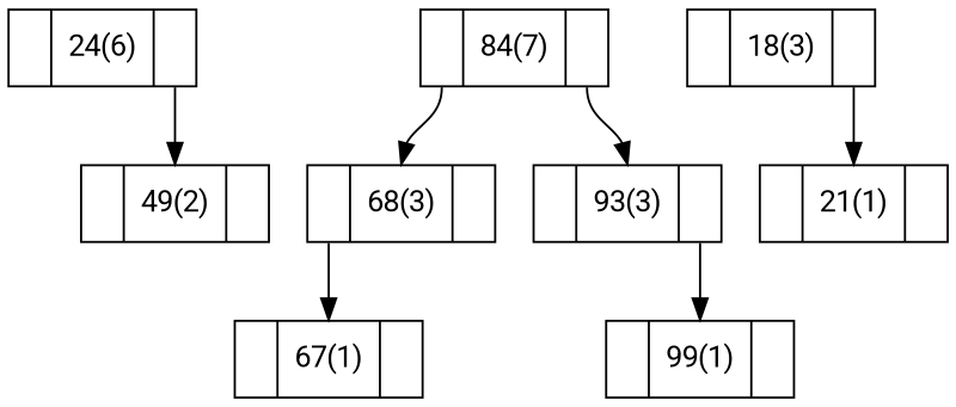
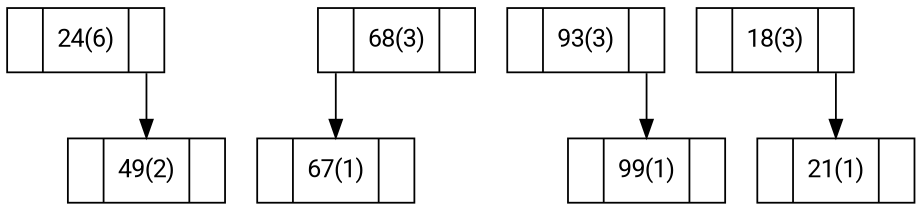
  digraph {
    fontname=Roboto
    node [fontname=Roboto shape=record]
    edge [fontname=Roboto headport=f1 tailport=f2]
    n1 [label="<f0>|<f1>24(6)|<f2>"]
    n2 [label="<f0>|<f1>49(2)|<f2>"]
-   n3 [label="<f0>|<f1>84(7)|<f2>"]
    n4 [label="<f0>|<f1>68(3)|<f2>"]
    n5 [label="<f0>|<f1>93(3)|<f2>"]
    n6 [label="<f0>|<f1>18(3)|<f2>"]
    n7 [label="<f0>|<f1>21(1)|<f2>"]
    n8 [label="<f0>|<f1>67(1)|<f2>"]
    n9 [label="<f0>|<f1>99(1)|<f2>"]
    n1 -> n2
-   n3 -> n4 [tailport=f0]
-   n3 -> n5
    n4 -> n8 [tailport=f0]
    n5 -> n9
    n6 -> n7
  }
